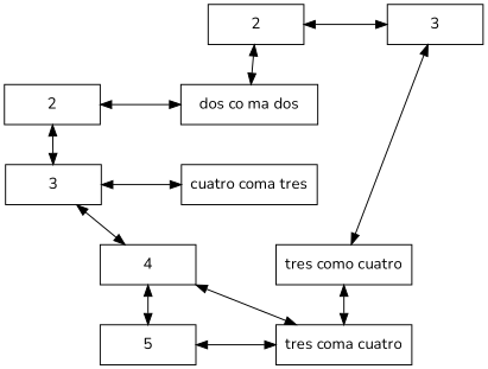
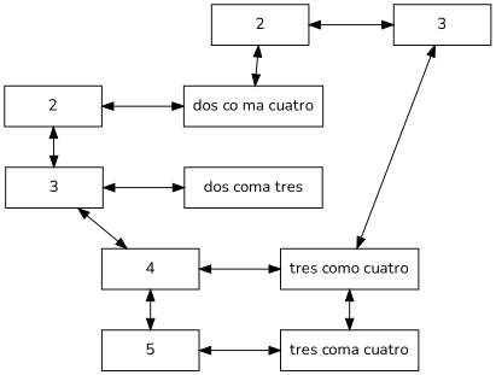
  digraph {
    fontname=Nunito
    nodesep=1
    rankdir=TB
    node [fontname=Nunito shape=rectangle]
    edge [dir=both fontname=Nunito]
    n1 [height=0.5 label=2 width=1.2]
    n2 [height=0.5 label=3 width=1.2]
    n3 [height=0.5 label=2 width=1.2]
-   n4 [height=0.5 label="dos co ma dos" width=1.2]
+   n4 [height=0.5 label="dos co ma cuatro" width=1.2]
    n5 [height=0.5 label=3 width=1.2]
-   n6 [height=0.5 label="cuatro coma tres" width=1.2]
+   n6 [height=0.5 label="dos coma tres" width=1.2]
    n7 [height=0.5 label=4 width=1.2]
    n8 [height=0.5 label="tres como cuatro" width=1.2]
    n9 [height=0.5 label=5 width=1.2]
    n10 [height=0.5 label="tres coma cuatro" width=1.2]
    subgraph sub_1 {
      rank=same
      n1
      n2
    }
    subgraph sub_2 {
      rank=same
      n3
      n4
    }
    subgraph sub_3 {
      rank=same
      n5
      n6
    }
    subgraph sub_4 {
      rank=same
      n7
      n8
    }
    subgraph sub_5 {
      rank=same
      n9
      n10
    }
    n1 -> n2
    n1 -> n4
    n2 -> n8
    n3 -> n4
    n3 -> n5
    n5 -> n6
    n5 -> n7
-   n7 -> n10
+   n7 -> n8
    n7 -> n9
    n8 -> n10
    n9 -> n10
  }
